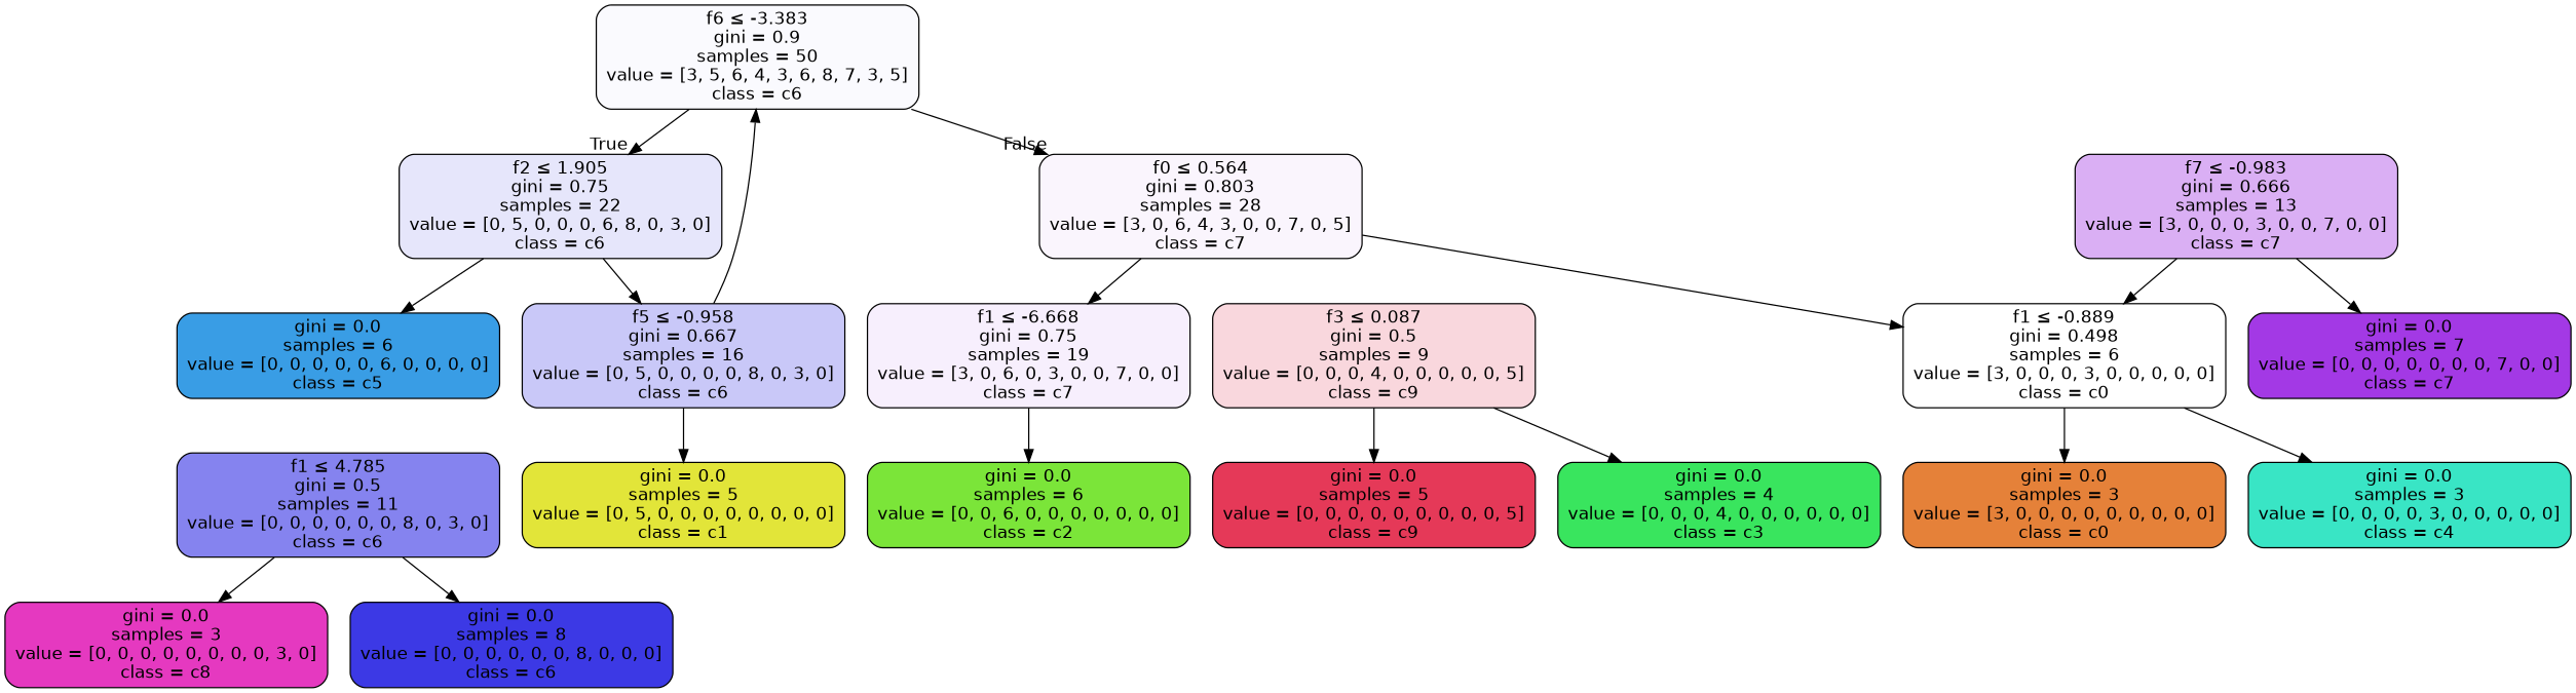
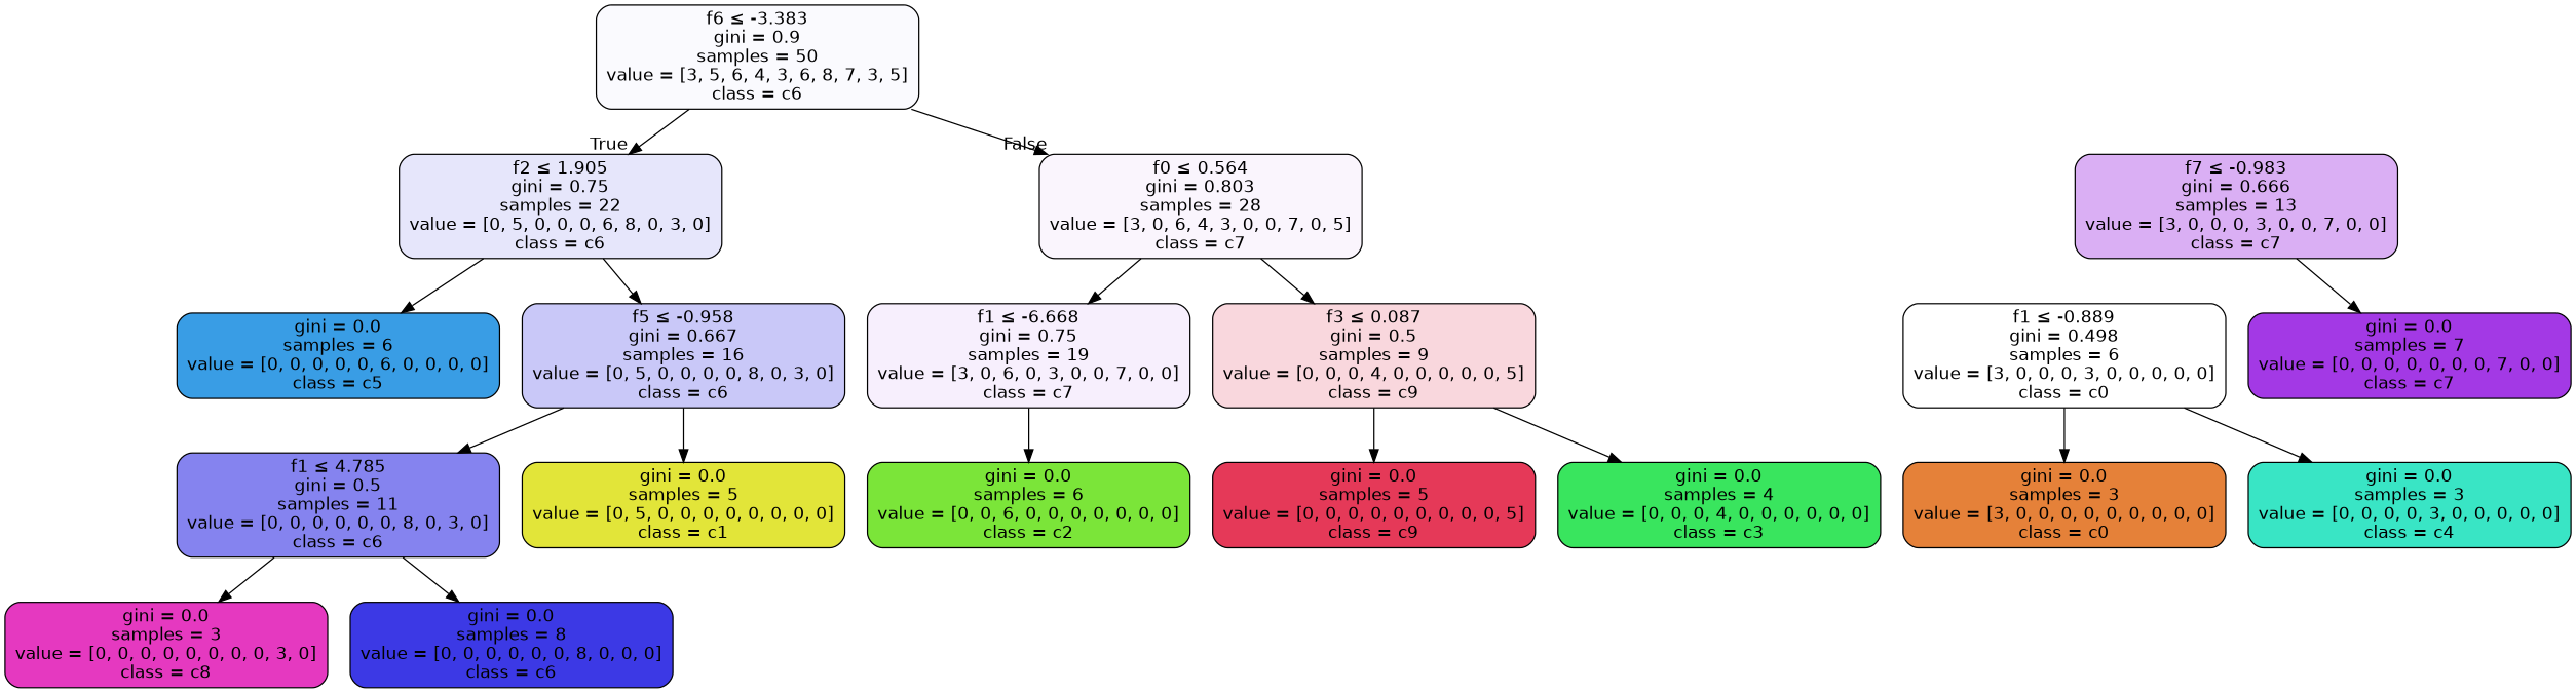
  digraph {
    node [color=black fontname=helvetica shape=box style="filled, rounded"]
    edge [fontname=helvetica]
    n1 [fillcolor="#3c39e506" label=<f6 &le; -3.383<br/>gini = 0.9<br/>samples = 50<br/>value = [3, 5, 6, 4, 3, 6, 8, 7, 3, 5]<br/>class = c6>]
    n2 [fillcolor="#3c39e520" label=<f2 &le; 1.905<br/>gini = 0.75<br/>samples = 22<br/>value = [0, 5, 0, 0, 0, 6, 8, 0, 3, 0]<br/>class = c6>]
    n3 [fillcolor="#a339e50c" label=<f0 &le; 0.564<br/>gini = 0.803<br/>samples = 28<br/>value = [3, 0, 6, 4, 3, 0, 0, 7, 0, 5]<br/>class = c7>]
    n4 [fillcolor="#3c39e546" label=<f5 &le; -0.958<br/>gini = 0.667<br/>samples = 16<br/>value = [0, 5, 0, 0, 0, 0, 8, 0, 3, 0]<br/>class = c6>]
    n5 [fillcolor="#399de5ff" label=<gini = 0.0<br/>samples = 6<br/>value = [0, 0, 0, 0, 0, 6, 0, 0, 0, 0]<br/>class = c5>]
    n6 [fillcolor="#a339e514" label=<f1 &le; -6.668<br/>gini = 0.75<br/>samples = 19<br/>value = [3, 0, 6, 0, 3, 0, 0, 7, 0, 0]<br/>class = c7>]
    n7 [fillcolor="#e5395833" label=<f3 &le; 0.087<br/>gini = 0.5<br/>samples = 9<br/>value = [0, 0, 0, 4, 0, 0, 0, 0, 0, 5]<br/>class = c9>]
    n8 [fillcolor="#3c39e59f" label=<f1 &le; 4.785<br/>gini = 0.5<br/>samples = 11<br/>value = [0, 0, 0, 0, 0, 0, 8, 0, 3, 0]<br/>class = c6>]
    n9 [fillcolor="#e2e539ff" label=<gini = 0.0<br/>samples = 5<br/>value = [0, 5, 0, 0, 0, 0, 0, 0, 0, 0]<br/>class = c1>]
    n10 [fillcolor="#e539c0ff" label=<gini = 0.0<br/>samples = 3<br/>value = [0, 0, 0, 0, 0, 0, 0, 0, 3, 0]<br/>class = c8>]
    n11 [fillcolor="#3c39e5ff" label=<gini = 0.0<br/>samples = 8<br/>value = [0, 0, 0, 0, 0, 0, 8, 0, 0, 0]<br/>class = c6>]
    n12 [fillcolor="#7be539ff" label=<gini = 0.0<br/>samples = 6<br/>value = [0, 0, 6, 0, 0, 0, 0, 0, 0, 0]<br/>class = c2>]
    n13 [fillcolor="#e53958ff" label=<gini = 0.0<br/>samples = 5<br/>value = [0, 0, 0, 0, 0, 0, 0, 0, 0, 5]<br/>class = c9>]
    n14 [fillcolor="#39e55eff" label=<gini = 0.0<br/>samples = 4<br/>value = [0, 0, 0, 4, 0, 0, 0, 0, 0, 0]<br/>class = c3>]
    n15 [fillcolor="#a339e566" label=<f7 &le; -0.983<br/>gini = 0.666<br/>samples = 13<br/>value = [3, 0, 0, 0, 3, 0, 0, 7, 0, 0]<br/>class = c7>]
    n16 [fillcolor="#e5813900" label=<f1 &le; -0.889<br/>gini = 0.498<br/>samples = 6<br/>value = [3, 0, 0, 0, 3, 0, 0, 0, 0, 0]<br/>class = c0>]
    n17 [fillcolor="#a339e5ff" label=<gini = 0.0<br/>samples = 7<br/>value = [0, 0, 0, 0, 0, 0, 0, 7, 0, 0]<br/>class = c7>]
    n18 [fillcolor="#e58139ff" label=<gini = 0.0<br/>samples = 3<br/>value = [3, 0, 0, 0, 0, 0, 0, 0, 0, 0]<br/>class = c0>]
    n19 [fillcolor="#39e5c5ff" label=<gini = 0.0<br/>samples = 3<br/>value = [0, 0, 0, 0, 3, 0, 0, 0, 0, 0]<br/>class = c4>]
    n1 -> n2 [headlabel=True labelangle=45 labeldistance=2.5]
    n1 -> n3 [headlabel=False labelangle=-45 labeldistance=2.5]
    n2 -> n4
    n2 -> n5
    n3 -> n6
-   n3 -> n16
-   n4 -> n1
+   n3 -> n7
+   n4 -> n8
    n4 -> n9
    n6 -> n12
    n7 -> n13
    n7 -> n14
    n8 -> n10
    n8 -> n11
-   n15 -> n16
    n15 -> n17
    n16 -> n18
    n16 -> n19
  }
